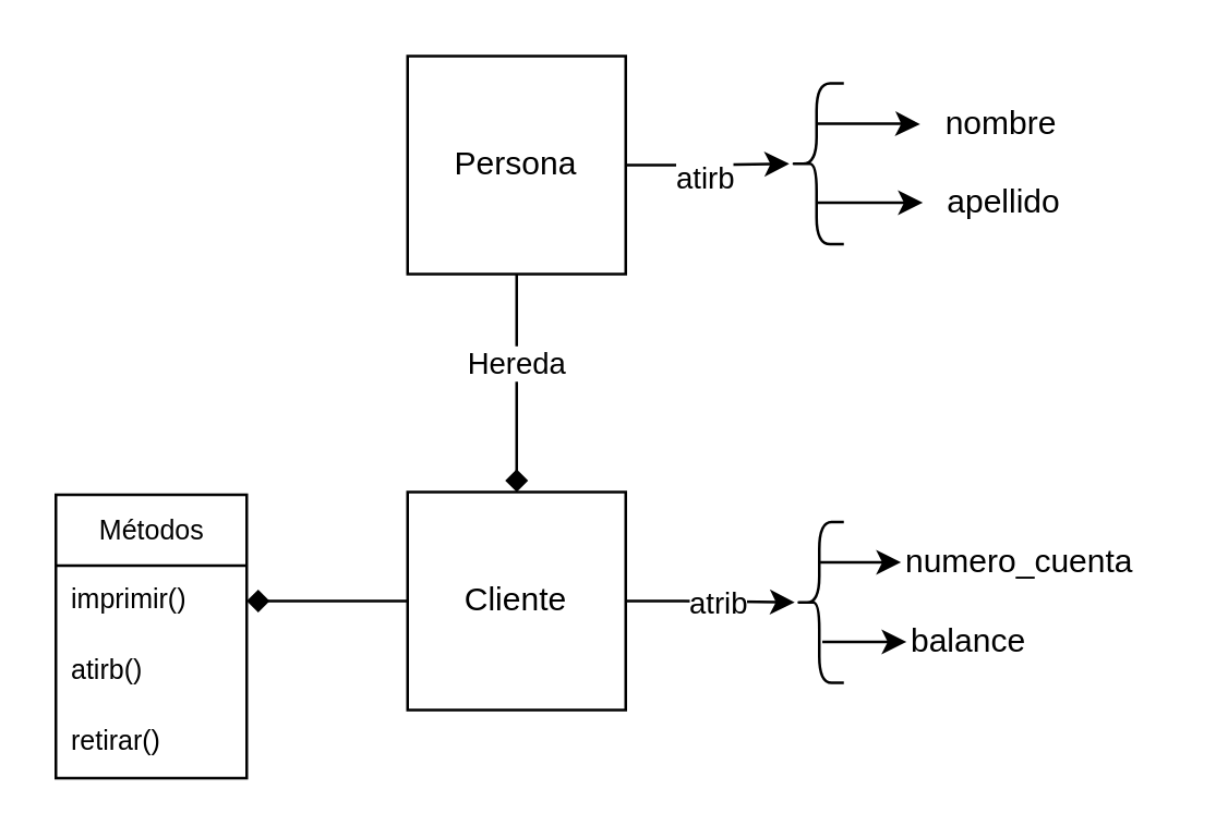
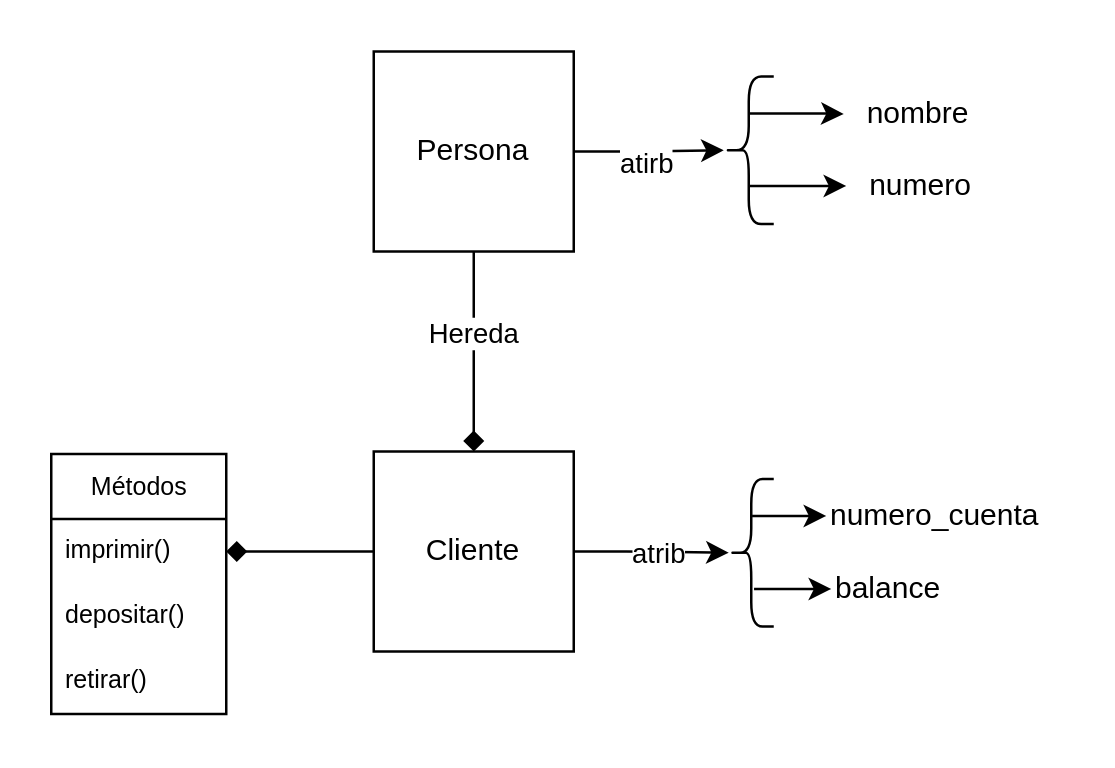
  <mxCell id="0" />
  <mxCell id="1" parent="0" />
  <mxCell id="2" style="edgeStyle=orthogonalEdgeStyle;rounded=1;orthogonalLoop=1;jettySize=auto;html=1;exitX=0.5;exitY=1;exitDx=0;exitDy=0;endArrow=diamond;" edge="1" parent="1" source="6" target="10"><mxGeometry relative="1" as="geometry"><mxPoint x="189" y="140" as="targetPoint" /></mxGeometry></mxCell>
  <mxCell id="3" value="Hereda" style="edgeLabel;html=1;align=center;verticalAlign=middle;resizable=0;points=[];rounded=1;" vertex="1" connectable="0" parent="2"><mxGeometry x="-0.2" y="-1" relative="1" as="geometry"><mxPoint as="offset" /></mxGeometry></mxCell>
  <mxCell id="4" style="edgeStyle=orthogonalEdgeStyle;rounded=1;orthogonalLoop=1;jettySize=auto;html=1;exitX=1;exitY=0.5;exitDx=0;exitDy=0;" edge="1" parent="1" source="6" target="13"><mxGeometry relative="1" as="geometry" /></mxCell>
  <mxCell id="5" value="&lt;div style=&quot;&quot;&gt;atirb&lt;/div&gt;" style="edgeLabel;html=1;align=left;verticalAlign=middle;resizable=0;points=[];" vertex="1" connectable="0" parent="4"><mxGeometry x="-0.449" y="-4" relative="1" as="geometry"><mxPoint as="offset" /></mxGeometry></mxCell>
  <mxCell id="6" value="Persona" style="whiteSpace=wrap;html=1;aspect=fixed;rounded=0;" vertex="1" parent="1"><mxGeometry x="149" y="20" width="80" height="80" as="geometry" /></mxCell>
  <mxCell id="7" style="edgeStyle=orthogonalEdgeStyle;rounded=1;orthogonalLoop=1;jettySize=auto;html=1;exitX=1;exitY=0.5;exitDx=0;exitDy=0;" edge="1" parent="1" source="10" target="18"><mxGeometry relative="1" as="geometry" /></mxCell>
  <mxCell id="8" value="atrib" style="edgeLabel;html=1;align=center;verticalAlign=middle;resizable=0;points=[];" vertex="1" connectable="0" parent="7"><mxGeometry x="0.086" relative="1" as="geometry"><mxPoint as="offset" /></mxGeometry></mxCell>
  <mxCell id="9" style="edgeStyle=orthogonalEdgeStyle;rounded=0;orthogonalLoop=1;jettySize=auto;html=1;exitX=0;exitY=0.5;exitDx=0;exitDy=0;entryX=1;entryY=0.5;entryDx=0;entryDy=0;endArrow=diamond;" edge="1" parent="1" source="10" target="22"><mxGeometry relative="1" as="geometry" /></mxCell>
  <mxCell id="10" value="Cliente" style="whiteSpace=wrap;html=1;aspect=fixed;rounded=0;" vertex="1" parent="1"><mxGeometry x="149" y="180" width="80" height="80" as="geometry" /></mxCell>
  <mxCell id="11" style="edgeStyle=orthogonalEdgeStyle;rounded=1;orthogonalLoop=1;jettySize=auto;html=1;exitX=0.494;exitY=0.742;exitDx=0;exitDy=0;entryX=0;entryY=0.5;entryDx=0;entryDy=0;exitPerimeter=0;" edge="1" parent="1" source="13" target="15"><mxGeometry relative="1" as="geometry" /></mxCell>
  <mxCell id="12" style="edgeStyle=orthogonalEdgeStyle;rounded=1;orthogonalLoop=1;jettySize=auto;html=1;exitX=0.518;exitY=0.251;exitDx=0;exitDy=0;exitPerimeter=0;" edge="1" parent="1" source="13" target="14"><mxGeometry relative="1" as="geometry" /></mxCell>
  <mxCell id="13" value="" style="shape=curlyBracket;whiteSpace=wrap;html=1;rounded=1;labelPosition=left;verticalLabelPosition=middle;align=right;verticalAlign=middle;" vertex="1" parent="1"><mxGeometry x="289" y="30" width="20" height="59" as="geometry" /></mxCell>
  <mxCell id="14" value="nombre" style="text;html=1;strokeColor=none;fillColor=none;align=center;verticalAlign=middle;whiteSpace=wrap;rounded=1;" vertex="1" parent="1"><mxGeometry x="337" y="30" width="60" height="30" as="geometry" /></mxCell>
- <mxCell id="15" value="apellido" style="text;html=1;strokeColor=none;fillColor=none;align=center;verticalAlign=middle;whiteSpace=wrap;rounded=1;" vertex="1" parent="1"><mxGeometry x="338" y="59" width="60" height="30" as="geometry" /></mxCell>
+ <mxCell id="15" value="numero" style="text;html=1;strokeColor=none;fillColor=none;align=center;verticalAlign=middle;whiteSpace=wrap;rounded=1;" vertex="1" parent="1"><mxGeometry x="338" y="59" width="60" height="30" as="geometry" /></mxCell>
  <mxCell id="16" style="edgeStyle=orthogonalEdgeStyle;rounded=0;orthogonalLoop=1;jettySize=auto;html=1;exitX=0.562;exitY=0.746;exitDx=0;exitDy=0;entryX=0;entryY=0.5;entryDx=0;entryDy=0;exitPerimeter=0;" edge="1" parent="1" source="18" target="20"><mxGeometry relative="1" as="geometry" /></mxCell>
  <mxCell id="17" style="edgeStyle=orthogonalEdgeStyle;rounded=0;orthogonalLoop=1;jettySize=auto;html=1;exitX=0.518;exitY=0.25;exitDx=0;exitDy=0;exitPerimeter=0;entryX=0;entryY=0.5;entryDx=0;entryDy=0;" edge="1" parent="1" source="18" target="19"><mxGeometry relative="1" as="geometry" /></mxCell>
  <mxCell id="18" value="" style="shape=curlyBracket;whiteSpace=wrap;html=1;rounded=1;labelPosition=left;verticalLabelPosition=middle;align=right;verticalAlign=middle;" vertex="1" parent="1"><mxGeometry x="291" y="191" width="18" height="59" as="geometry" /></mxCell>
  <mxCell id="19" value="numero_cuenta" style="text;html=1;strokeColor=none;fillColor=none;align=left;verticalAlign=middle;whiteSpace=wrap;rounded=1;" vertex="1" parent="1"><mxGeometry x="330" y="191" width="92" height="30" as="geometry" /></mxCell>
  <mxCell id="20" value="balance" style="text;html=1;strokeColor=none;fillColor=none;align=left;verticalAlign=middle;whiteSpace=wrap;rounded=1;" vertex="1" parent="1"><mxGeometry x="332" y="220" width="92" height="30" as="geometry" /></mxCell>
  <mxCell id="21" value="Métodos" style="swimlane;fontStyle=0;childLayout=stackLayout;horizontal=1;startSize=26;fillColor=none;horizontalStack=0;resizeParent=1;resizeParentMax=0;resizeLast=0;collapsible=1;marginBottom=0;html=1;fontSize=10;" vertex="1" parent="1"><mxGeometry x="20" y="181" width="70" height="104" as="geometry"><mxRectangle x="231" y="191" width="80" height="30" as="alternateBounds" /></mxGeometry></mxCell>
  <mxCell id="22" value="imprimir()" style="text;strokeColor=none;fillColor=none;align=left;verticalAlign=top;spacingLeft=4;spacingRight=4;overflow=hidden;rotatable=0;points=[[0,0.5],[1,0.5]];portConstraint=eastwest;whiteSpace=wrap;html=1;fontSize=10;" vertex="1" parent="21"><mxGeometry y="26" width="70" height="26" as="geometry" /></mxCell>
- <mxCell id="23" value="atirb()" style="text;strokeColor=none;fillColor=none;align=left;verticalAlign=top;spacingLeft=4;spacingRight=4;overflow=hidden;rotatable=0;points=[[0,0.5],[1,0.5]];portConstraint=eastwest;whiteSpace=wrap;html=1;fontSize=10;" vertex="1" parent="21"><mxGeometry y="52" width="70" height="26" as="geometry" /></mxCell>
+ <mxCell id="23" value="depositar()" style="text;strokeColor=none;fillColor=none;align=left;verticalAlign=top;spacingLeft=4;spacingRight=4;overflow=hidden;rotatable=0;points=[[0,0.5],[1,0.5]];portConstraint=eastwest;whiteSpace=wrap;html=1;fontSize=10;" vertex="1" parent="21"><mxGeometry y="52" width="70" height="26" as="geometry" /></mxCell>
  <mxCell id="24" value="retirar()" style="text;strokeColor=none;fillColor=none;align=left;verticalAlign=top;spacingLeft=4;spacingRight=4;overflow=hidden;rotatable=0;points=[[0,0.5],[1,0.5]];portConstraint=eastwest;whiteSpace=wrap;html=1;fontSize=10;" vertex="1" parent="21"><mxGeometry y="78" width="70" height="26" as="geometry" /></mxCell>
